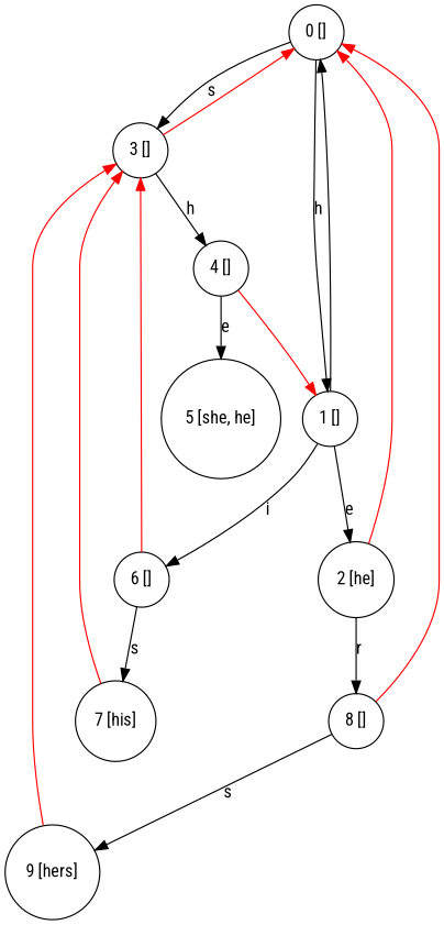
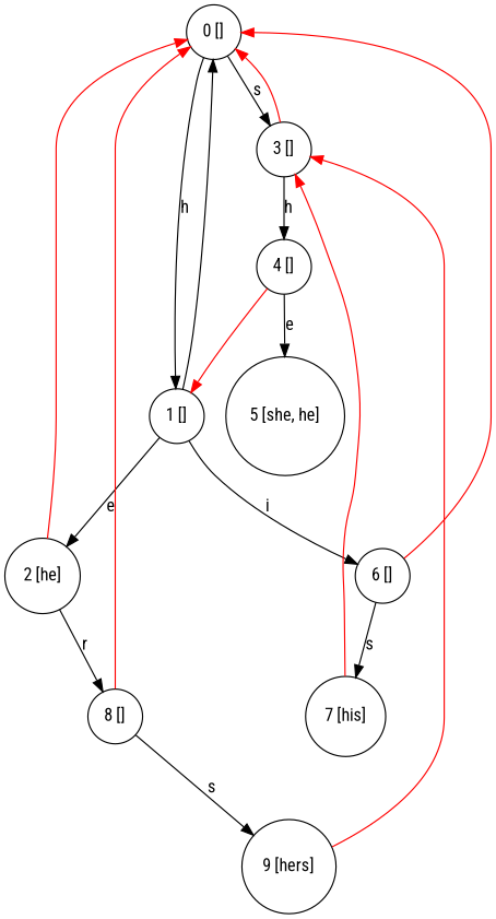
  digraph {
    fontname="Roboto Condensed"
    node [fontname="Roboto Condensed" shape=circle]
    edge [fontname="Roboto Condensed"]
    n1 [label="0 []"]
    n2 [label="3 []"]
    n3 [label="1 []"]
    n4 [label="4 []"]
    n5 [label="2 [he]"]
    n6 [label="6 []"]
    n7 [label="5 [she, he]"]
    n8 [label="8 []"]
    n9 [label="7 [his]"]
    n10 [label="9 [hers]"]
    n1 -> n2 [label=s]
    n1 -> n3 [label=h]
    n2 -> n1 [color=red]
    n2 -> n4 [label=h]
    n3 -> n1 [color=black]
    n3 -> n5 [label=e]
    n3 -> n6 [label=i]
    n4 -> n3 [color=red]
    n4 -> n7 [label=e]
    n5 -> n1 [color=red]
    n5 -> n8 [label=r]
-   n6 -> n2 [color=red]
+   n6 -> n1 [color=red]
    n6 -> n9 [label=s]
    n8 -> n1 [color=red]
    n8 -> n10 [label=s]
    n9 -> n2 [color=red]
    n10 -> n2 [color=red]
  }
